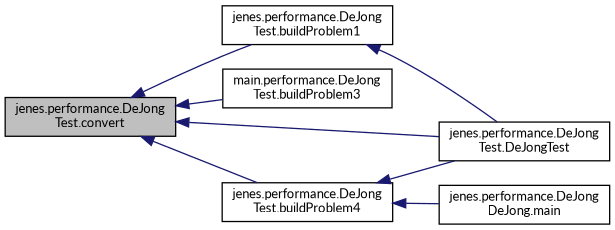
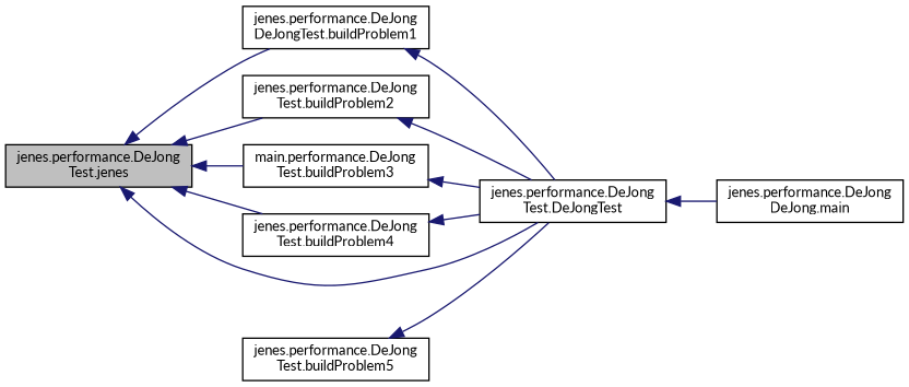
  digraph {
    fontname=Lato
    rankdir=LR
    node [color=black fillcolor=white fontname=Lato fontsize=10 shape=record style=filled]
    edge [color=midnightblue dir=back fontname=Lato fontsize=10 labelfontname=Helvetica labelfontsize=10 style=solid]
-   n1 [fillcolor=grey75 fontcolor=black height=0.2 label="jenes.performance.DeJong\lTest.convert" width=0.4]
-   n2 [height=0.2 label="jenes.performance.DeJong\lTest.buildProblem1" width=0.4]
+   n1 [fillcolor=grey75 fontcolor=black height=0.2 label="jenes.performance.DeJong\lTest.jenes" width=0.4]
+   n2 [height=0.2 label="jenes.performance.DeJong\lDeJongTest.buildProblem1" width=0.4]
+   n3 [height=0.2 label="jenes.performance.DeJong\lTest.buildProblem2" width=0.4]
    n4 [height=0.2 label="main.performance.DeJong\lTest.buildProblem3" width=0.4]
    n5 [height=0.2 label="jenes.performance.DeJong\lTest.buildProblem4" width=0.4]
    n6 [height=0.2 label="jenes.performance.DeJong\lTest.DeJongTest" width=0.4]
+   n7 [height=0.2 label="jenes.performance.DeJong\lTest.buildProblem5" width=0.4]
    n8 [height=0.2 label="jenes.performance.DeJong\lDeJong.main" width=0.4]
    n1 -> n2
+   n1 -> n3
    n1 -> n4
    n1 -> n5
    n1 -> n6
    n2 -> n6
+   n3 -> n6
+   n4 -> n6
    n5 -> n6
-   n5 -> n8
+   n6 -> n8
+   n7 -> n6
  }
